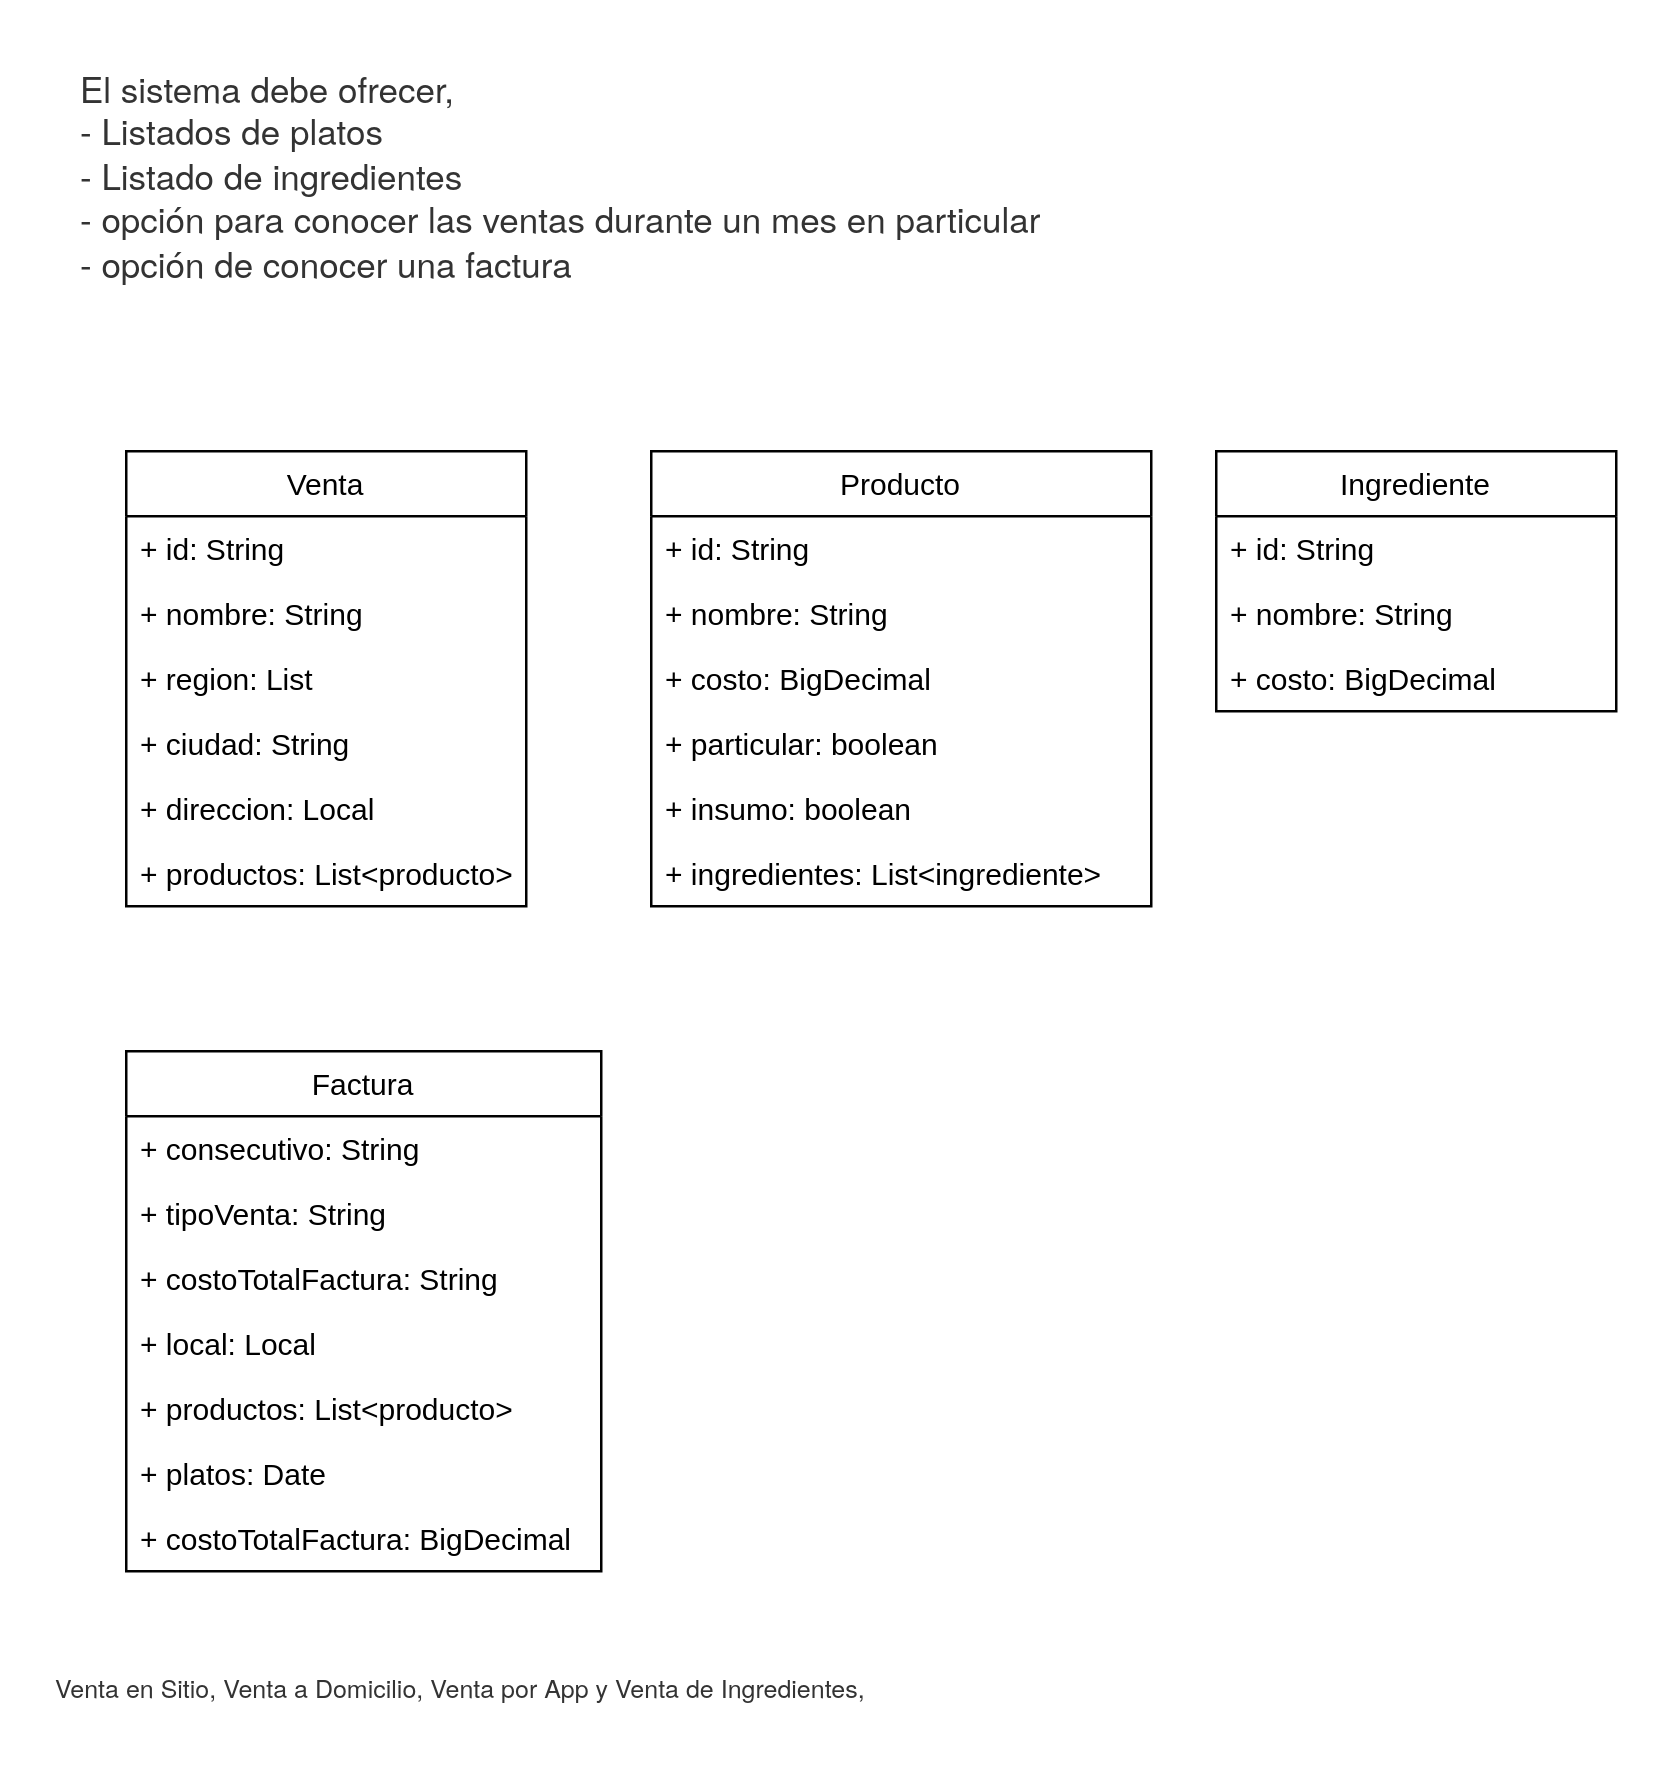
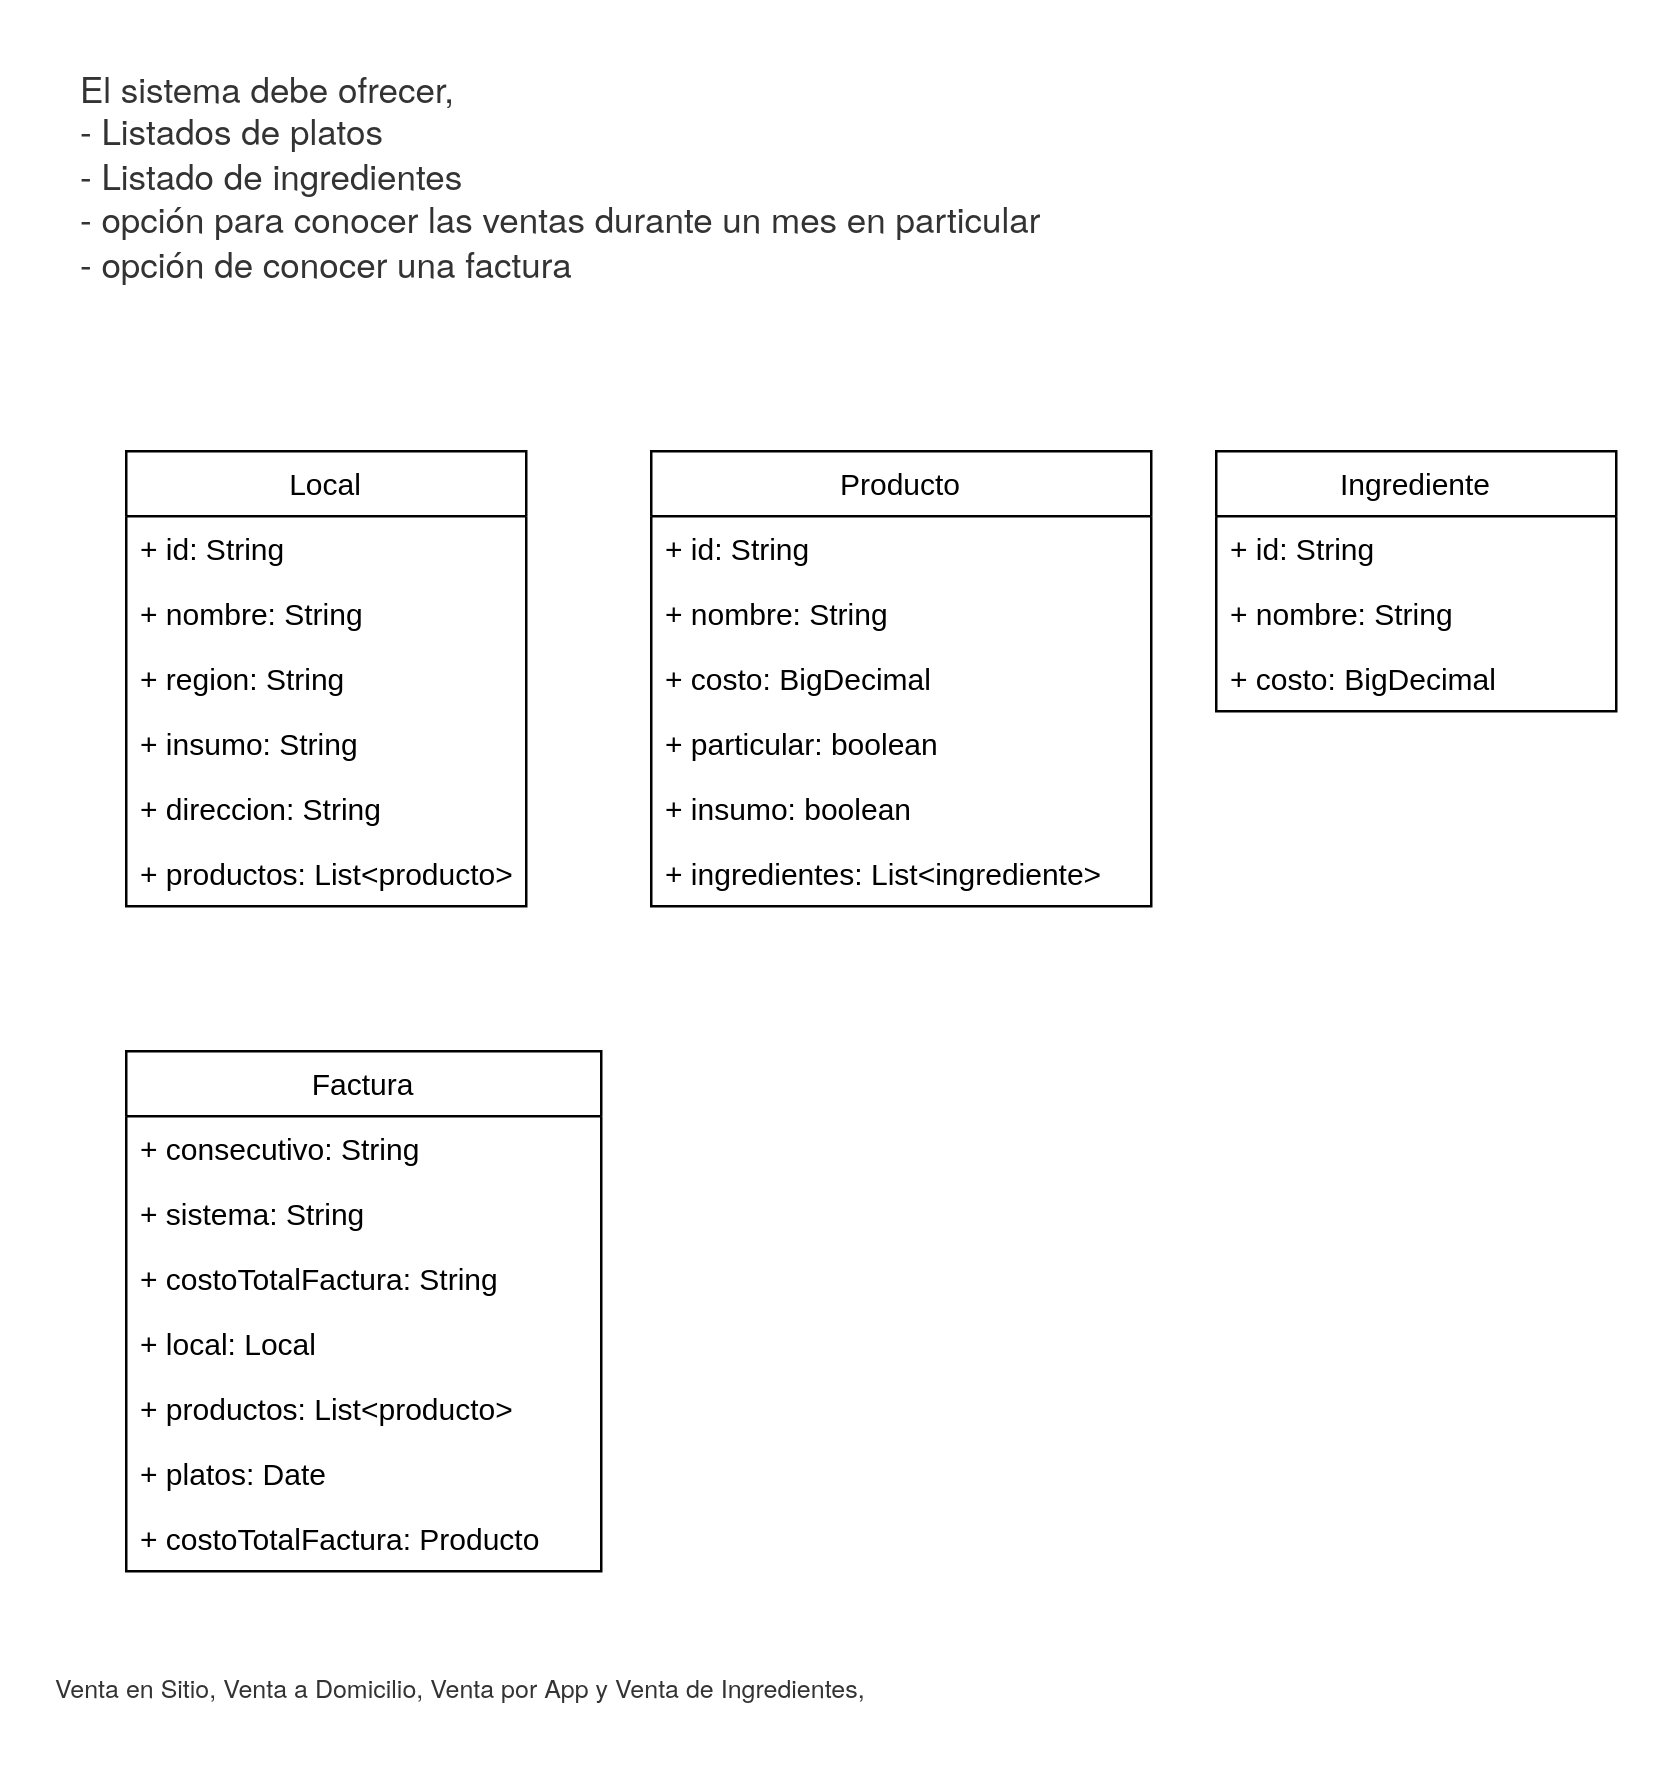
  <mxCell id="0" />
  <mxCell id="1" parent="0" />
- <mxCell id="2" value="Venta" style="swimlane;fontStyle=0;childLayout=stackLayout;horizontal=1;startSize=26;fillColor=none;horizontalStack=0;resizeParent=1;resizeParentMax=0;resizeLast=0;collapsible=1;marginBottom=0;" parent="1" vertex="1"><mxGeometry x="50" y="180" width="160" height="182" as="geometry" /></mxCell>
+ <mxCell id="2" value="Local" style="swimlane;fontStyle=0;childLayout=stackLayout;horizontal=1;startSize=26;fillColor=none;horizontalStack=0;resizeParent=1;resizeParentMax=0;resizeLast=0;collapsible=1;marginBottom=0;" parent="1" vertex="1"><mxGeometry x="50" y="180" width="160" height="182" as="geometry" /></mxCell>
  <mxCell id="3" value="+ id: String" style="text;strokeColor=none;fillColor=none;align=left;verticalAlign=top;spacingLeft=4;spacingRight=4;overflow=hidden;rotatable=0;points=[[0,0.5],[1,0.5]];portConstraint=eastwest;" parent="2" vertex="1"><mxGeometry y="26" width="160" height="26" as="geometry" /></mxCell>
  <mxCell id="4" value="+ nombre: String" style="text;strokeColor=none;fillColor=none;align=left;verticalAlign=top;spacingLeft=4;spacingRight=4;overflow=hidden;rotatable=0;points=[[0,0.5],[1,0.5]];portConstraint=eastwest;" parent="2" vertex="1"><mxGeometry y="52" width="160" height="26" as="geometry" /></mxCell>
- <mxCell id="5" value="+ region: List" style="text;strokeColor=none;fillColor=none;align=left;verticalAlign=top;spacingLeft=4;spacingRight=4;overflow=hidden;rotatable=0;points=[[0,0.5],[1,0.5]];portConstraint=eastwest;" parent="2" vertex="1"><mxGeometry y="78" width="160" height="26" as="geometry" /></mxCell>
- <mxCell id="6" value="+ ciudad: String" style="text;strokeColor=none;fillColor=none;align=left;verticalAlign=top;spacingLeft=4;spacingRight=4;overflow=hidden;rotatable=0;points=[[0,0.5],[1,0.5]];portConstraint=eastwest;" parent="2" vertex="1"><mxGeometry y="104" width="160" height="26" as="geometry" /></mxCell>
- <mxCell id="7" value="+ direccion: Local" style="text;strokeColor=none;fillColor=none;align=left;verticalAlign=top;spacingLeft=4;spacingRight=4;overflow=hidden;rotatable=0;points=[[0,0.5],[1,0.5]];portConstraint=eastwest;" parent="2" vertex="1"><mxGeometry y="130" width="160" height="26" as="geometry" /></mxCell>
+ <mxCell id="5" value="+ region: String" style="text;strokeColor=none;fillColor=none;align=left;verticalAlign=top;spacingLeft=4;spacingRight=4;overflow=hidden;rotatable=0;points=[[0,0.5],[1,0.5]];portConstraint=eastwest;" parent="2" vertex="1"><mxGeometry y="78" width="160" height="26" as="geometry" /></mxCell>
+ <mxCell id="6" value="+ insumo: String" style="text;strokeColor=none;fillColor=none;align=left;verticalAlign=top;spacingLeft=4;spacingRight=4;overflow=hidden;rotatable=0;points=[[0,0.5],[1,0.5]];portConstraint=eastwest;" parent="2" vertex="1"><mxGeometry y="104" width="160" height="26" as="geometry" /></mxCell>
+ <mxCell id="7" value="+ direccion: String" style="text;strokeColor=none;fillColor=none;align=left;verticalAlign=top;spacingLeft=4;spacingRight=4;overflow=hidden;rotatable=0;points=[[0,0.5],[1,0.5]];portConstraint=eastwest;" parent="2" vertex="1"><mxGeometry y="130" width="160" height="26" as="geometry" /></mxCell>
  <mxCell id="8" value="+ productos: List&lt;producto&gt;" style="text;strokeColor=none;fillColor=none;align=left;verticalAlign=top;spacingLeft=4;spacingRight=4;overflow=hidden;rotatable=0;points=[[0,0.5],[1,0.5]];portConstraint=eastwest;" parent="2" vertex="1"><mxGeometry y="156" width="160" height="26" as="geometry" /></mxCell>
  <mxCell id="9" value="Producto" style="swimlane;fontStyle=0;childLayout=stackLayout;horizontal=1;startSize=26;fillColor=none;horizontalStack=0;resizeParent=1;resizeParentMax=0;resizeLast=0;collapsible=1;marginBottom=0;" parent="1" vertex="1"><mxGeometry x="260" y="180" width="200" height="182" as="geometry" /></mxCell>
  <mxCell id="10" value="+ id: String" style="text;strokeColor=none;fillColor=none;align=left;verticalAlign=top;spacingLeft=4;spacingRight=4;overflow=hidden;rotatable=0;points=[[0,0.5],[1,0.5]];portConstraint=eastwest;" parent="9" vertex="1"><mxGeometry y="26" width="200" height="26" as="geometry" /></mxCell>
  <mxCell id="11" value="+ nombre: String" style="text;strokeColor=none;fillColor=none;align=left;verticalAlign=top;spacingLeft=4;spacingRight=4;overflow=hidden;rotatable=0;points=[[0,0.5],[1,0.5]];portConstraint=eastwest;" parent="9" vertex="1"><mxGeometry y="52" width="200" height="26" as="geometry" /></mxCell>
  <mxCell id="12" value="+ costo: BigDecimal" style="text;strokeColor=none;fillColor=none;align=left;verticalAlign=top;spacingLeft=4;spacingRight=4;overflow=hidden;rotatable=0;points=[[0,0.5],[1,0.5]];portConstraint=eastwest;" parent="9" vertex="1"><mxGeometry y="78" width="200" height="26" as="geometry" /></mxCell>
  <mxCell id="13" value="+ particular: boolean" style="text;strokeColor=none;fillColor=none;align=left;verticalAlign=top;spacingLeft=4;spacingRight=4;overflow=hidden;rotatable=0;points=[[0,0.5],[1,0.5]];portConstraint=eastwest;" vertex="1" parent="9"><mxGeometry y="104" width="200" height="26" as="geometry" /></mxCell>
  <mxCell id="14" value="+ insumo: boolean" style="text;strokeColor=none;fillColor=none;align=left;verticalAlign=top;spacingLeft=4;spacingRight=4;overflow=hidden;rotatable=0;points=[[0,0.5],[1,0.5]];portConstraint=eastwest;" vertex="1" parent="9"><mxGeometry y="130" width="200" height="26" as="geometry" /></mxCell>
  <mxCell id="15" value="+ ingredientes: List&lt;ingrediente&gt;" style="text;strokeColor=none;fillColor=none;align=left;verticalAlign=top;spacingLeft=4;spacingRight=4;overflow=hidden;rotatable=0;points=[[0,0.5],[1,0.5]];portConstraint=eastwest;" parent="9" vertex="1"><mxGeometry y="156" width="200" height="26" as="geometry" /></mxCell>
  <mxCell id="16" value="Ingrediente" style="swimlane;fontStyle=0;childLayout=stackLayout;horizontal=1;startSize=26;fillColor=none;horizontalStack=0;resizeParent=1;resizeParentMax=0;resizeLast=0;collapsible=1;marginBottom=0;" parent="1" vertex="1"><mxGeometry x="486" y="180" width="160" height="104" as="geometry" /></mxCell>
  <mxCell id="17" value="+ id: String" style="text;strokeColor=none;fillColor=none;align=left;verticalAlign=top;spacingLeft=4;spacingRight=4;overflow=hidden;rotatable=0;points=[[0,0.5],[1,0.5]];portConstraint=eastwest;" parent="16" vertex="1"><mxGeometry y="26" width="160" height="26" as="geometry" /></mxCell>
  <mxCell id="18" value="+ nombre: String" style="text;strokeColor=none;fillColor=none;align=left;verticalAlign=top;spacingLeft=4;spacingRight=4;overflow=hidden;rotatable=0;points=[[0,0.5],[1,0.5]];portConstraint=eastwest;" parent="16" vertex="1"><mxGeometry y="52" width="160" height="26" as="geometry" /></mxCell>
  <mxCell id="19" value="+ costo: BigDecimal" style="text;strokeColor=none;fillColor=none;align=left;verticalAlign=top;spacingLeft=4;spacingRight=4;overflow=hidden;rotatable=0;points=[[0,0.5],[1,0.5]];portConstraint=eastwest;" parent="16" vertex="1"><mxGeometry y="78" width="160" height="26" as="geometry" /></mxCell>
  <mxCell id="20" value="Factura" style="swimlane;fontStyle=0;childLayout=stackLayout;horizontal=1;startSize=26;fillColor=none;horizontalStack=0;resizeParent=1;resizeParentMax=0;resizeLast=0;collapsible=1;marginBottom=0;" parent="1" vertex="1"><mxGeometry x="50" y="420" width="190" height="208" as="geometry" /></mxCell>
  <mxCell id="21" value="+ consecutivo: String" style="text;strokeColor=none;fillColor=none;align=left;verticalAlign=top;spacingLeft=4;spacingRight=4;overflow=hidden;rotatable=0;points=[[0,0.5],[1,0.5]];portConstraint=eastwest;" parent="20" vertex="1"><mxGeometry y="26" width="190" height="26" as="geometry" /></mxCell>
- <mxCell id="22" value="+ tipoVenta: String" style="text;strokeColor=none;fillColor=none;align=left;verticalAlign=top;spacingLeft=4;spacingRight=4;overflow=hidden;rotatable=0;points=[[0,0.5],[1,0.5]];portConstraint=eastwest;" parent="20" vertex="1"><mxGeometry y="52" width="190" height="26" as="geometry" /></mxCell>
+ <mxCell id="22" value="+ sistema: String" style="text;strokeColor=none;fillColor=none;align=left;verticalAlign=top;spacingLeft=4;spacingRight=4;overflow=hidden;rotatable=0;points=[[0,0.5],[1,0.5]];portConstraint=eastwest;" parent="20" vertex="1"><mxGeometry y="52" width="190" height="26" as="geometry" /></mxCell>
  <mxCell id="23" value="+ costoTotalFactura: String" style="text;strokeColor=none;fillColor=none;align=left;verticalAlign=top;spacingLeft=4;spacingRight=4;overflow=hidden;rotatable=0;points=[[0,0.5],[1,0.5]];portConstraint=eastwest;" parent="20" vertex="1"><mxGeometry y="78" width="190" height="26" as="geometry" /></mxCell>
  <mxCell id="24" value="+ local: Local" style="text;strokeColor=none;fillColor=none;align=left;verticalAlign=top;spacingLeft=4;spacingRight=4;overflow=hidden;rotatable=0;points=[[0,0.5],[1,0.5]];portConstraint=eastwest;" parent="20" vertex="1"><mxGeometry y="104" width="190" height="26" as="geometry" /></mxCell>
  <mxCell id="25" value="+ productos: List&lt;producto&gt;" style="text;strokeColor=none;fillColor=none;align=left;verticalAlign=top;spacingLeft=4;spacingRight=4;overflow=hidden;rotatable=0;points=[[0,0.5],[1,0.5]];portConstraint=eastwest;" parent="20" vertex="1"><mxGeometry y="130" width="190" height="26" as="geometry" /></mxCell>
  <mxCell id="26" value="+ platos: Date" style="text;strokeColor=none;fillColor=none;align=left;verticalAlign=top;spacingLeft=4;spacingRight=4;overflow=hidden;rotatable=0;points=[[0,0.5],[1,0.5]];portConstraint=eastwest;" parent="20" vertex="1"><mxGeometry y="156" width="190" height="26" as="geometry" /></mxCell>
- <mxCell id="27" value="+ costoTotalFactura: BigDecimal" style="text;strokeColor=none;fillColor=none;align=left;verticalAlign=top;spacingLeft=4;spacingRight=4;overflow=hidden;rotatable=0;points=[[0,0.5],[1,0.5]];portConstraint=eastwest;" vertex="1" parent="20"><mxGeometry y="182" width="190" height="26" as="geometry" /></mxCell>
+ <mxCell id="27" value="+ costoTotalFactura: Producto" style="text;strokeColor=none;fillColor=none;align=left;verticalAlign=top;spacingLeft=4;spacingRight=4;overflow=hidden;rotatable=0;points=[[0,0.5],[1,0.5]];portConstraint=eastwest;" vertex="1" parent="20"><mxGeometry y="182" width="190" height="26" as="geometry" /></mxCell>
  <mxCell id="28" value="&lt;span style=&quot;color: rgb(51 , 51 , 51) ; font-family: &amp;#34;nunito&amp;#34; , &amp;#34;nunitosans&amp;#34; , &amp;#34;helvetica neue&amp;#34; , &amp;#34;helvetica&amp;#34; , &amp;#34;arial&amp;#34; , sans-serif ; font-style: normal ; font-weight: 400 ; letter-spacing: normal ; text-indent: 0px ; text-transform: none ; word-spacing: 0px ; background-color: rgb(255 , 255 , 255) ; display: inline ; float: none&quot;&gt;&lt;span style=&quot;font-size: 14px&quot;&gt;El sistema debe ofrecer, &lt;/span&gt;&lt;br&gt;&lt;span style=&quot;font-size: 14px&quot;&gt;- Listados de platos&lt;/span&gt;&lt;br&gt;&lt;span style=&quot;font-size: 14px&quot;&gt;- Listado de ingredientes&lt;/span&gt;&lt;br&gt;&lt;font style=&quot;font-size: 14px&quot;&gt;- opción para conocer las ventas durante un mes en particular&lt;br&gt;- opción de conocer una factura&lt;/font&gt;&lt;br&gt;&lt;/span&gt;" style="text;whiteSpace=wrap;html=1;" parent="1" vertex="1"><mxGeometry x="30" y="20" width="470" height="30" as="geometry" /></mxCell>
  <mxCell id="29" value="&lt;span style=&quot;color: rgb(51 , 51 , 51) ; font-family: &amp;#34;nunito&amp;#34; , &amp;#34;nunitosans&amp;#34; , &amp;#34;helvetica neue&amp;#34; , &amp;#34;helvetica&amp;#34; , &amp;#34;arial&amp;#34; , sans-serif ; font-style: normal ; font-weight: 400 ; letter-spacing: normal ; text-indent: 0px ; text-transform: none ; word-spacing: 0px ; background-color: rgb(255 , 255 , 255) ; display: inline ; float: none&quot;&gt;&lt;font style=&quot;font-size: 10px&quot;&gt;Venta en Sitio, Venta a Domicilio, Venta por App y Venta de Ingredientes,&lt;/font&gt;&lt;/span&gt;" style="text;whiteSpace=wrap;html=1;" parent="1" vertex="1"><mxGeometry x="20" y="660" width="480" height="30" as="geometry" /></mxCell>
